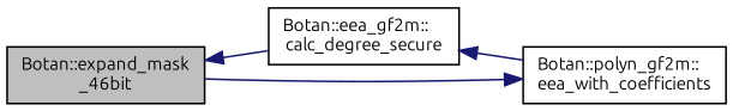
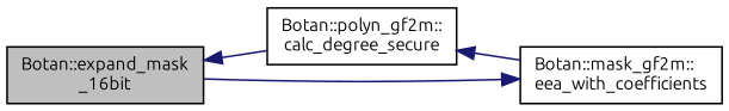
  digraph {
    fontname=Ubuntu
    rankdir=LR
    node [color=black fillcolor=white fontname=Ubuntu fontsize=10 shape=record style=filled]
    edge [color=midnightblue dir=back fontname=Ubuntu fontsize=10 labelfontname=Helvetica labelfontsize=10 style=solid]
-   n1 [fillcolor=grey75 fontcolor=black height=0.2 label="Botan::expand_mask\l_46bit" width=0.4]
-   n2 [height=0.2 label="Botan::eea_gf2m::\lcalc_degree_secure" width=0.4]
-   n3 [height=0.2 label="Botan::polyn_gf2m::\leea_with_coefficients" width=0.4]
+   n1 [fillcolor=grey75 fontcolor=black height=0.2 label="Botan::expand_mask\l_16bit" width=0.4]
+   n2 [height=0.2 label="Botan::polyn_gf2m::\lcalc_degree_secure" width=0.4]
+   n3 [height=0.2 label="Botan::mask_gf2m::\leea_with_coefficients" width=0.4]
    n1 -> n2
    n2 -> n3
    n3 -> n1
  }
